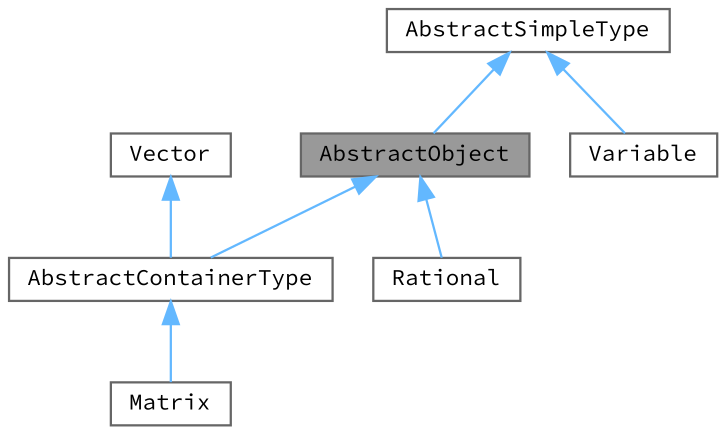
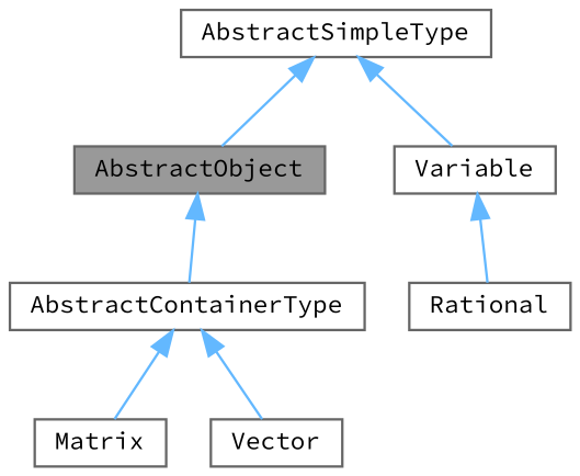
  digraph {
    fontname="Source Code Pro"
    node [color=gray40 fillcolor=white fontname="Source Code Pro" fontsize=10 shape=box style=filled]
    edge [color=steelblue1 dir=back fontname="Source Code Pro" fontsize=10 labelfontname=Helvetica labelfontsize=10 style=solid]
    n1 [fillcolor=grey60 fontcolor=black height=0.2 label=AbstractObject width=0.4]
    n2 [height=0.2 label=AbstractContainerType width=0.4]
    n3 [height=0.2 label=Rational width=0.4]
    n4 [height=0.2 label=Matrix width=0.4]
    n5 [height=0.2 label=Vector width=0.4]
    n6 [height=0.2 label=AbstractSimpleType width=0.4]
    n7 [height=0.2 label=Variable width=0.4]
    n1 -> n2
-   n1 -> n3
+   n7 -> n3
    n2 -> n4
-   n5 -> n2
+   n2 -> n5
    n6 -> n1
    n6 -> n7
  }
